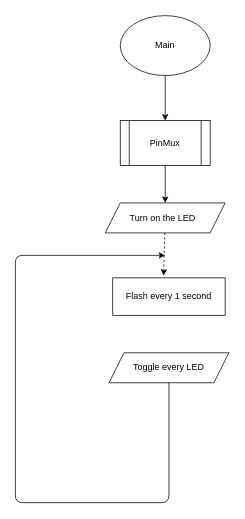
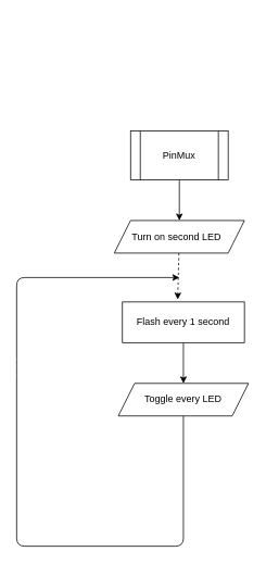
  <mxCell id="0" />
  <mxCell id="1" parent="0" />
- <mxCell id="2" style="edgeStyle=none;html=1;entryX=0.5;entryY=0;entryDx=0;entryDy=0;" edge="1" parent="1" source="3" target="5"><mxGeometry relative="1" as="geometry" /></mxCell>
- <mxCell id="3" value="Main" style="ellipse;whiteSpace=wrap;html=1;" vertex="1" parent="1"><mxGeometry x="160" y="20" width="120" height="80" as="geometry" /></mxCell>
  <mxCell id="4" style="edgeStyle=none;html=1;entryX=0.5;entryY=0;entryDx=0;entryDy=0;" edge="1" parent="1" source="5" target="7"><mxGeometry relative="1" as="geometry" /></mxCell>
  <mxCell id="5" value="PinMux" style="shape=process;whiteSpace=wrap;html=1;backgroundOutline=1;" vertex="1" parent="1"><mxGeometry x="160" y="160" width="120" height="60" as="geometry" /></mxCell>
  <mxCell id="6" style="edgeStyle=none;html=1;entryX=0.453;entryY=-0.06;entryDx=0;entryDy=0;entryPerimeter=0;dashed=1;" edge="1" parent="1" source="7" target="9"><mxGeometry relative="1" as="geometry" /></mxCell>
- <mxCell id="7" value="Turn on the LED&amp;nbsp;&amp;nbsp;" style="shape=parallelogram;perimeter=parallelogramPerimeter;whiteSpace=wrap;html=1;fixedSize=1;" vertex="1" parent="1"><mxGeometry x="140" y="270" width="160" height="40" as="geometry" /></mxCell>
+ <mxCell id="7" value="Turn on second LED&amp;nbsp;&amp;nbsp;" style="shape=parallelogram;perimeter=parallelogramPerimeter;whiteSpace=wrap;html=1;fixedSize=1;" vertex="1" parent="1"><mxGeometry x="140" y="270" width="160" height="40" as="geometry" /></mxCell>
+ <mxCell id="8" style="edgeStyle=none;html=1;exitX=0.5;exitY=1;exitDx=0;exitDy=0;entryX=0.5;entryY=0;entryDx=0;entryDy=0;" edge="1" parent="1" source="9" target="11"><mxGeometry relative="1" as="geometry" /></mxCell>
  <mxCell id="9" value="Flash every 1 second" style="rounded=0;whiteSpace=wrap;html=1;" vertex="1" parent="1"><mxGeometry x="150" y="370" width="150" height="50" as="geometry" /></mxCell>
  <mxCell id="10" style="edgeStyle=none;html=1;" edge="1" parent="1" source="11"><mxGeometry relative="1" as="geometry"><mxPoint x="220" y="340" as="targetPoint" /><Array as="points"><mxPoint x="225" y="670" /><mxPoint x="20" y="670" /><mxPoint x="20" y="450" /><mxPoint x="20" y="340" /></Array></mxGeometry></mxCell>
  <mxCell id="11" value="Toggle every LED" style="shape=parallelogram;perimeter=parallelogramPerimeter;whiteSpace=wrap;html=1;fixedSize=1;" vertex="1" parent="1"><mxGeometry x="145" y="470" width="160" height="40" as="geometry" /></mxCell>
